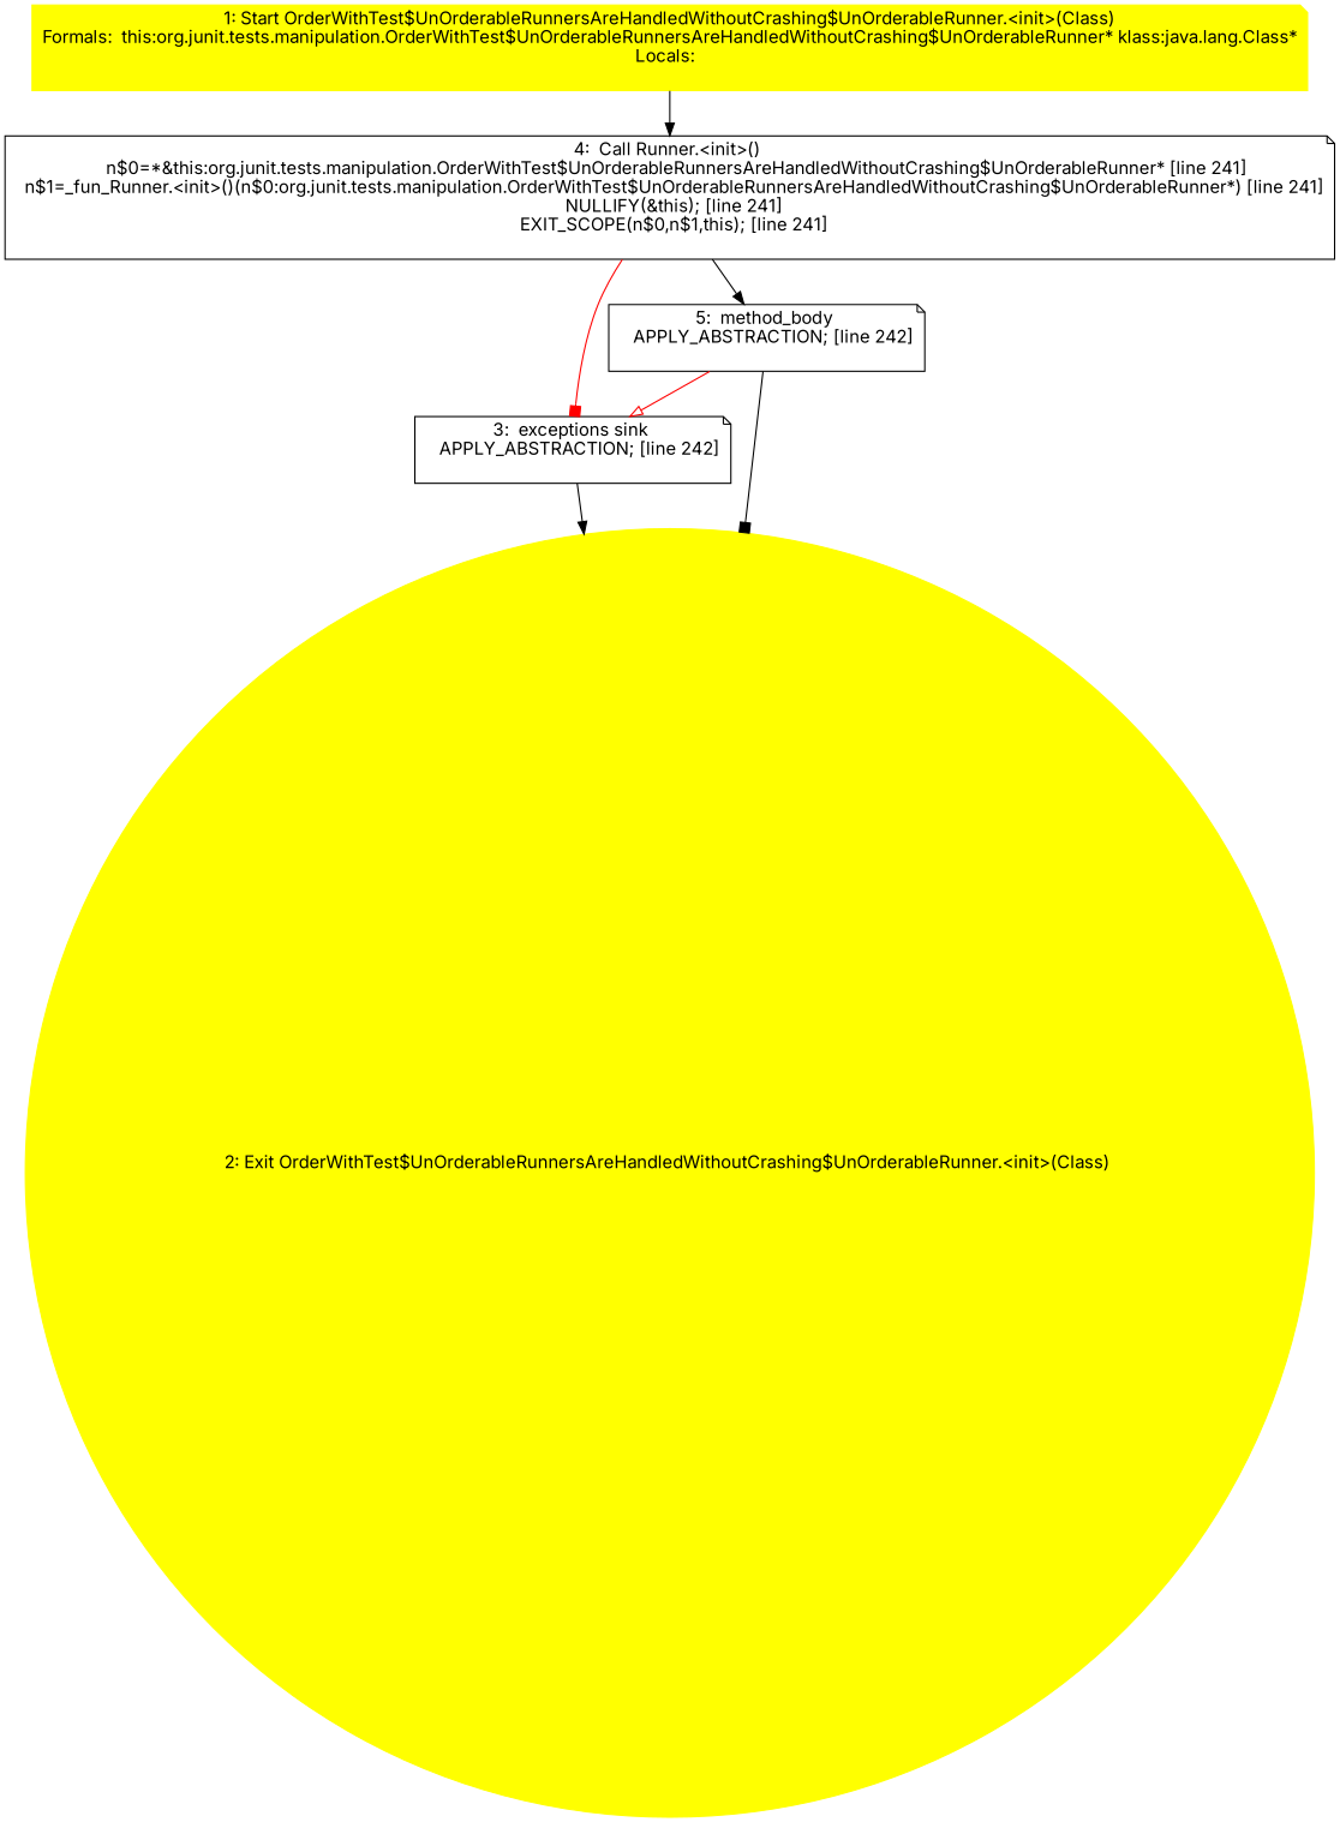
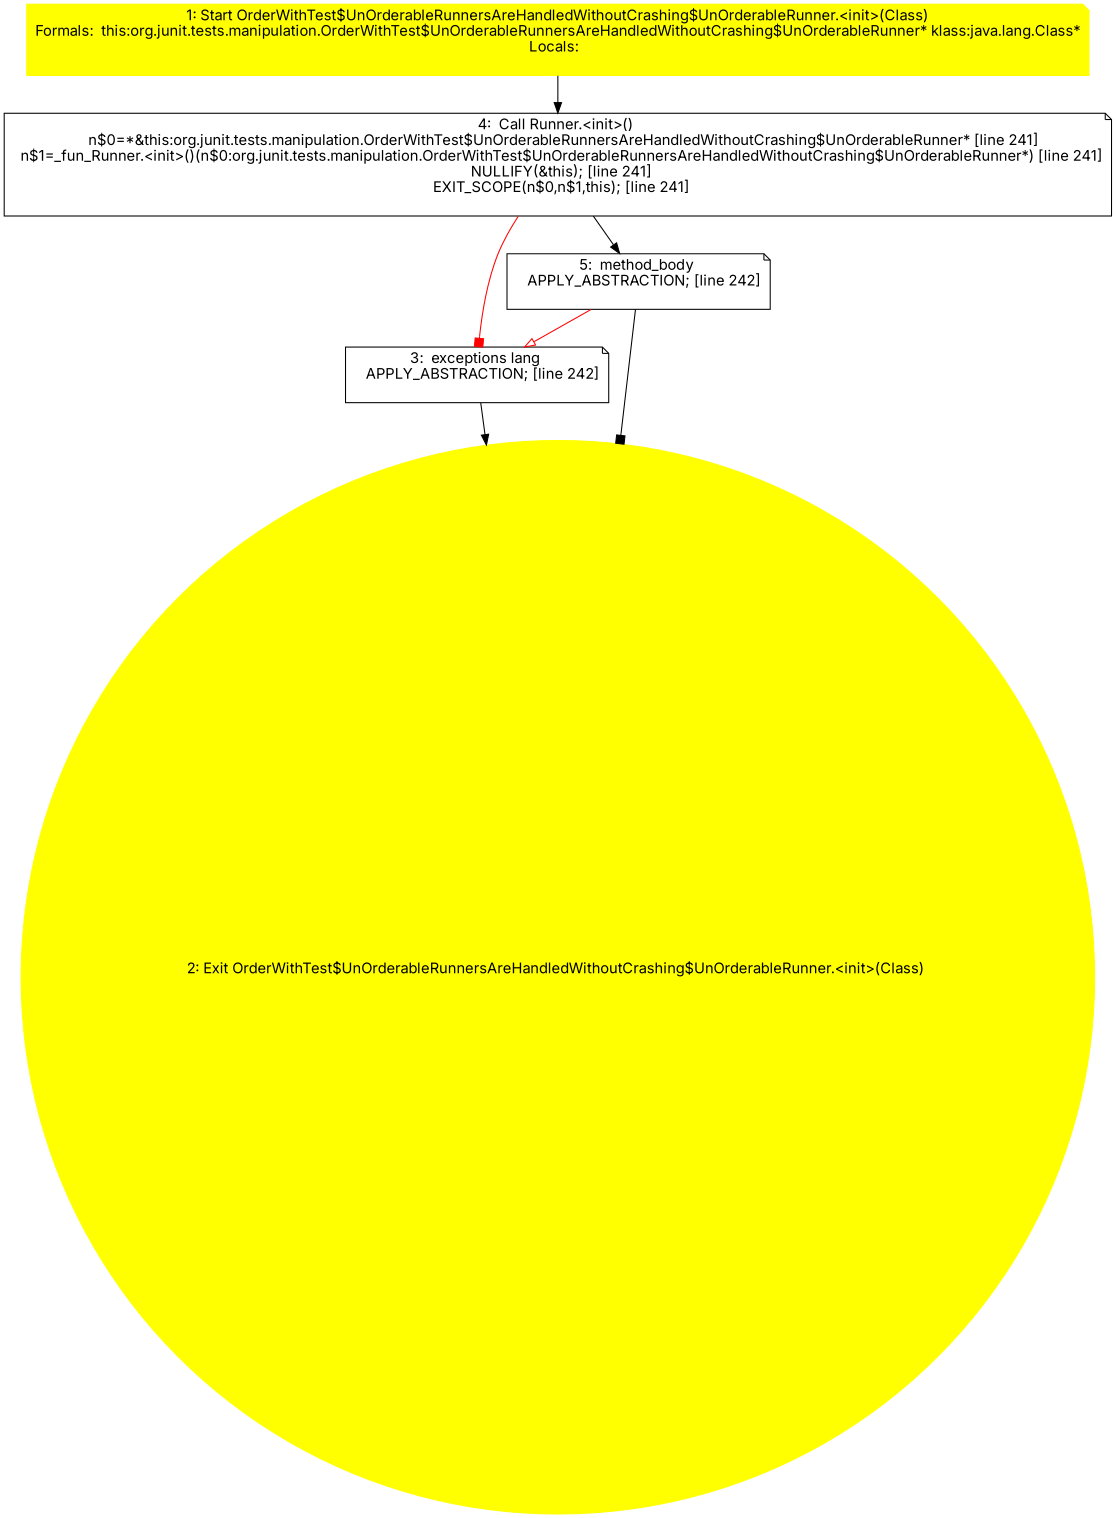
  digraph {
    fontname=Inter
    node [shape=note fontname=Inter]
    edge [arrowhead=normal fontname=Inter]
    n1 [color=yellow label="1: Start OrderWithTest$UnOrderableRunnersAreHandledWithoutCrashing$UnOrderableRunner.<init>(Class)\nFormals:  this:org.junit.tests.manipulation.OrderWithTest$UnOrderableRunnersAreHandledWithoutCrashing$UnOrderableRunner* klass:java.lang.Class*\nLocals:  \n  " style=filled]
    n2 [label="4:  Call Runner.<init>() \n   n$0=*&this:org.junit.tests.manipulation.OrderWithTest$UnOrderableRunnersAreHandledWithoutCrashing$UnOrderableRunner* [line 241]\n  n$1=_fun_Runner.<init>()(n$0:org.junit.tests.manipulation.OrderWithTest$UnOrderableRunnersAreHandledWithoutCrashing$UnOrderableRunner*) [line 241]\n  NULLIFY(&this); [line 241]\n  EXIT_SCOPE(n$0,n$1,this); [line 241]\n "]
-   n3 [label="3:  exceptions sink \n   APPLY_ABSTRACTION; [line 242]\n "]
+   n3 [label="3:  exceptions lang \n   APPLY_ABSTRACTION; [line 242]\n "]
    n4 [label="5:  method_body \n   APPLY_ABSTRACTION; [line 242]\n "]
    n5 [color=yellow label="2: Exit OrderWithTest$UnOrderableRunnersAreHandledWithoutCrashing$UnOrderableRunner.<init>(Class) \n  " style=filled shape=circle]
    n1 -> n2
    n2 -> n3 [color=red arrowhead=box]
    n2 -> n4
    n3 -> n5
    n4 -> n3 [color=red arrowhead=onormal]
    n4 -> n5 [arrowhead=box]
  }
